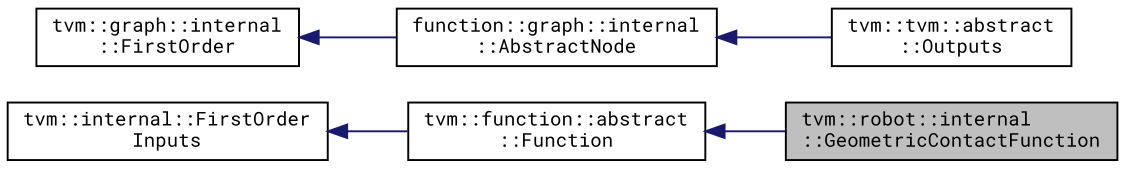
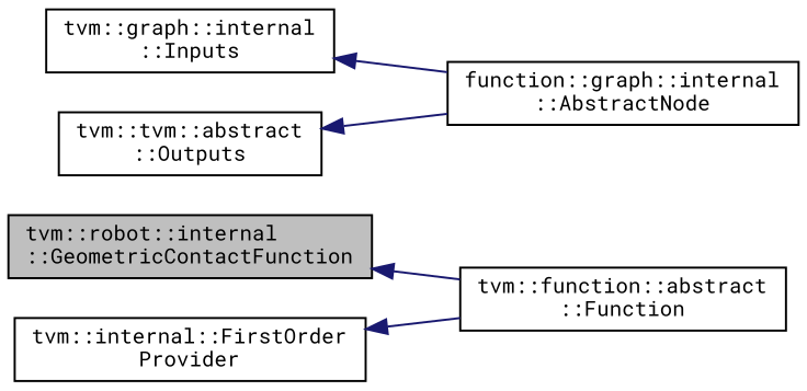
  digraph {
    fontname="Roboto Mono"
    rankdir=LR
    node [color=black fillcolor=white fontname="Roboto Mono" fontsize=10 shape=record style=filled]
    edge [color=midnightblue dir=back fontname="Roboto Mono" fontsize=10 labelfontname=Helvetica labelfontsize=10 style=solid]
    n1 [fillcolor=grey75 fontcolor=black height=0.2 label="tvm::robot::internal\l::GeometricContactFunction" width=0.4]
    n2 [height=0.2 label="tvm::function::abstract\l::Function" width=0.4]
-   n3 [height=0.2 label="tvm::internal::FirstOrder\lInputs" width=0.4]
+   n3 [height=0.2 label="tvm::internal::FirstOrder\lProvider" width=0.4]
    n4 [height=0.2 label="function::graph::internal\l::AbstractNode" width=0.4]
-   n5 [height=0.2 label="tvm::graph::internal\l::FirstOrder" width=0.4]
+   n5 [height=0.2 label="tvm::graph::internal\l::Inputs" width=0.4]
    n6 [height=0.2 label="tvm::tvm::abstract\l::Outputs" width=0.4]
-   n2 -> n1
+   n1 -> n2
    n3 -> n2
    n5 -> n4
-   n4 -> n6
+   n6 -> n4
  }
